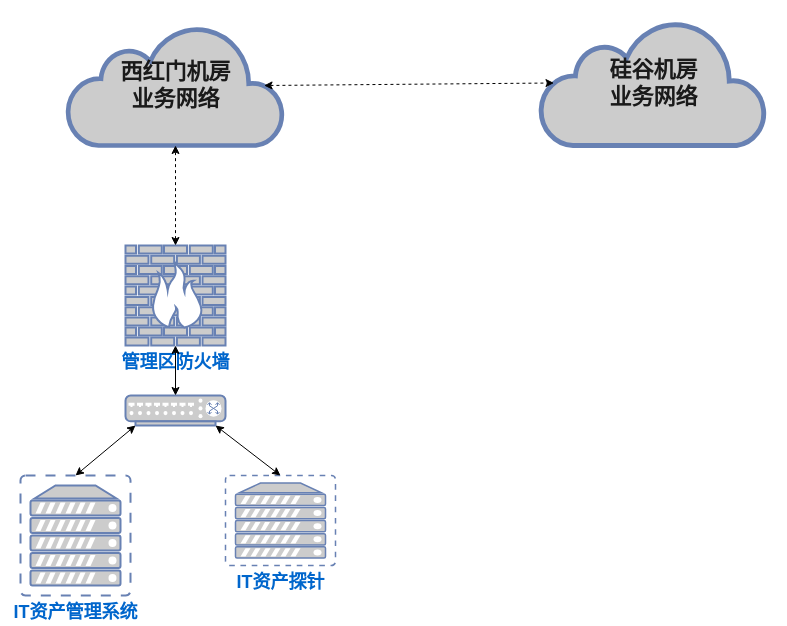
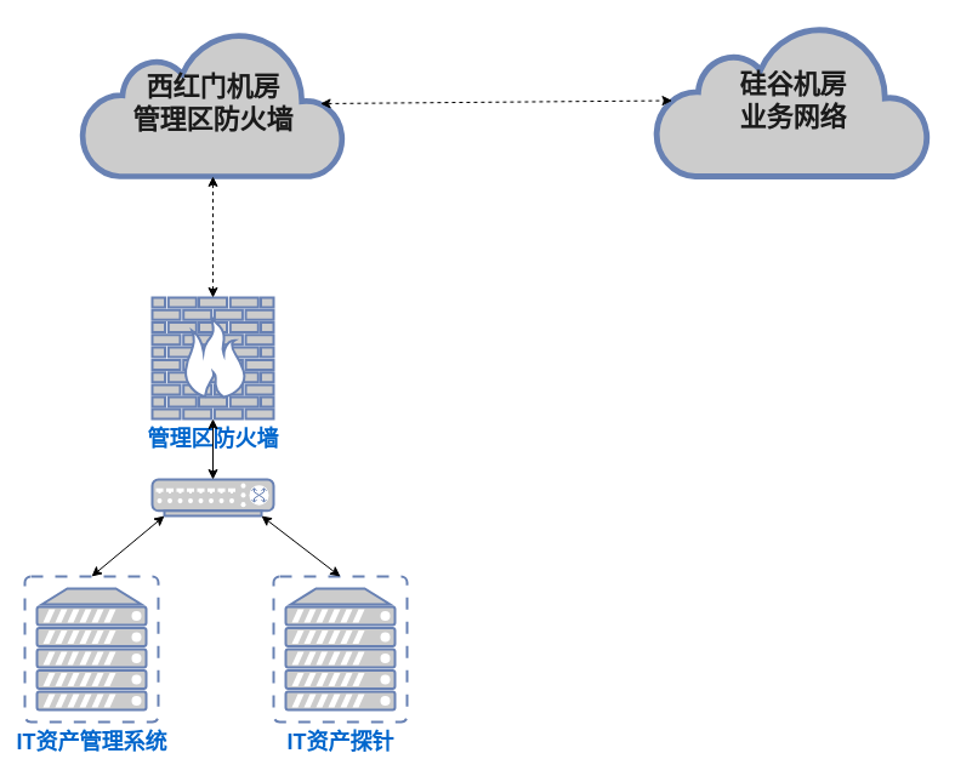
  <mxCell id="0" />
  <mxCell id="1" parent="0" />
- <mxCell id="2" value="&lt;b&gt;&lt;font style=&quot;font-size: 22px&quot; color=&quot;#1a1a1a&quot;&gt;西红门机房&lt;br&gt;业务网络&lt;/font&gt;&lt;/b&gt;" style="html=1;outlineConnect=0;fillColor=#CCCCCC;strokeColor=#6881B3;gradientColor=none;gradientDirection=north;strokeWidth=2;shape=mxgraph.networks.cloud;fontColor=#ffffff;" vertex="1" parent="1"><mxGeometry x="67" y="25" width="216" height="120" as="geometry" /></mxCell>
+ <mxCell id="2" value="&lt;b&gt;&lt;font style=&quot;font-size: 22px&quot; color=&quot;#1a1a1a&quot;&gt;西红门机房&lt;br&gt;管理区防火墙&lt;/font&gt;&lt;/b&gt;" style="html=1;outlineConnect=0;fillColor=#CCCCCC;strokeColor=#6881B3;gradientColor=none;gradientDirection=north;strokeWidth=2;shape=mxgraph.networks.cloud;fontColor=#ffffff;" vertex="1" parent="1"><mxGeometry x="67" y="25" width="216" height="120" as="geometry" /></mxCell>
  <mxCell id="3" value="&lt;font size=&quot;1&quot; color=&quot;#1a1a1a&quot;&gt;&lt;b style=&quot;font-size: 22px&quot;&gt;硅谷机房&lt;br&gt;业务网络&lt;/b&gt;&lt;/font&gt;" style="html=1;outlineConnect=0;fillColor=#CCCCCC;strokeColor=#6881B3;gradientColor=none;gradientDirection=north;strokeWidth=2;shape=mxgraph.networks.cloud;fontColor=#ffffff;" vertex="1" parent="1"><mxGeometry x="540" y="20" width="225" height="125" as="geometry" /></mxCell>
  <mxCell id="4" value="&lt;font style=&quot;font-size: 18px&quot;&gt;&lt;b&gt;管理区防火墙&lt;/b&gt;&lt;/font&gt;" style="fontColor=#0066CC;verticalAlign=top;verticalLabelPosition=bottom;labelPosition=center;align=center;html=1;outlineConnect=0;fillColor=#CCCCCC;strokeColor=#6881B3;gradientColor=none;gradientDirection=north;strokeWidth=2;shape=mxgraph.networks.firewall;" vertex="1" parent="1"><mxGeometry x="125" y="245" width="100" height="100" as="geometry" /></mxCell>
  <mxCell id="5" value="" style="fontColor=#0066CC;verticalAlign=top;verticalLabelPosition=bottom;labelPosition=center;align=center;html=1;outlineConnect=0;fillColor=#CCCCCC;strokeColor=#6881B3;gradientColor=none;gradientDirection=north;strokeWidth=2;shape=mxgraph.networks.switch;" vertex="1" parent="1"><mxGeometry x="125" y="395" width="100" height="30" as="geometry" /></mxCell>
  <mxCell id="6" value="&lt;b&gt;&lt;font style=&quot;font-size: 18px&quot;&gt;IT资产管理系统&lt;/font&gt;&lt;/b&gt;" style="fontColor=#0066CC;verticalAlign=top;verticalLabelPosition=bottom;labelPosition=center;align=center;html=1;outlineConnect=0;fillColor=#CCCCCC;strokeColor=#6881B3;gradientColor=none;gradientDirection=north;strokeWidth=2;shape=mxgraph.networks.virtual_server;" vertex="1" parent="1"><mxGeometry x="20" y="475" width="110" height="120" as="geometry" /></mxCell>
- <mxCell id="7" value="&lt;font style=&quot;font-size: 18px&quot;&gt;&lt;b&gt;IT资产探针&lt;/b&gt;&lt;/font&gt;" style="fontColor=#0066CC;verticalAlign=top;verticalLabelPosition=bottom;labelPosition=center;align=center;html=1;outlineConnect=0;fillColor=#CCCCCC;strokeColor=#6881B3;gradientColor=none;gradientDirection=north;strokeWidth=2;shape=mxgraph.networks.virtual_server;" vertex="1" parent="1"><mxGeometry x="225" y="475" width="110" height="90" as="geometry" /></mxCell>
+ <mxCell id="7" value="&lt;font style=&quot;font-size: 18px&quot;&gt;&lt;b&gt;IT资产探针&lt;/b&gt;&lt;/font&gt;" style="fontColor=#0066CC;verticalAlign=top;verticalLabelPosition=bottom;labelPosition=center;align=center;html=1;outlineConnect=0;fillColor=#CCCCCC;strokeColor=#6881B3;gradientColor=none;gradientDirection=north;strokeWidth=2;shape=mxgraph.networks.virtual_server;" vertex="1" parent="1"><mxGeometry x="225" y="475" width="110" height="120" as="geometry" /></mxCell>
  <mxCell id="8" value="" style="endArrow=classic;startArrow=classic;html=1;rounded=0;strokeColor=default;exitX=0.5;exitY=1;exitDx=0;exitDy=0;exitPerimeter=0;entryX=0.5;entryY=0;entryDx=0;entryDy=0;entryPerimeter=0;" edge="1" parent="1" source="4" target="5"><mxGeometry width="50" height="50" relative="1" as="geometry"><mxPoint x="290" y="215" as="sourcePoint" /><mxPoint x="340" y="165" as="targetPoint" /></mxGeometry></mxCell>
  <mxCell id="9" value="" style="endArrow=classic;startArrow=classic;html=1;rounded=0;strokeColor=default;exitX=0.5;exitY=0;exitDx=0;exitDy=0;exitPerimeter=0;dashed=1;" edge="1" parent="1" source="4" target="2"><mxGeometry width="50" height="50" relative="1" as="geometry"><mxPoint x="290" y="215" as="sourcePoint" /><mxPoint x="340" y="165" as="targetPoint" /></mxGeometry></mxCell>
  <mxCell id="10" value="" style="endArrow=classic;startArrow=classic;html=1;rounded=0;strokeColor=default;exitX=0.1;exitY=1;exitDx=0;exitDy=0;exitPerimeter=0;entryX=0.5;entryY=0;entryDx=0;entryDy=0;entryPerimeter=0;" edge="1" parent="1" source="5" target="6"><mxGeometry width="50" height="50" relative="1" as="geometry"><mxPoint x="290" y="215" as="sourcePoint" /><mxPoint x="340" y="165" as="targetPoint" /></mxGeometry></mxCell>
  <mxCell id="11" value="" style="endArrow=classic;startArrow=classic;html=1;rounded=0;strokeColor=default;exitX=0.9;exitY=1;exitDx=0;exitDy=0;exitPerimeter=0;entryX=0.5;entryY=0;entryDx=0;entryDy=0;entryPerimeter=0;" edge="1" parent="1" source="5" target="7"><mxGeometry width="50" height="50" relative="1" as="geometry"><mxPoint x="290" y="215" as="sourcePoint" /><mxPoint x="340" y="165" as="targetPoint" /></mxGeometry></mxCell>
  <mxCell id="12" value="" style="endArrow=classic;startArrow=classic;html=1;rounded=0;strokeColor=default;exitX=0.91;exitY=0.5;exitDx=0;exitDy=0;exitPerimeter=0;entryX=0.06;entryY=0.5;entryDx=0;entryDy=0;entryPerimeter=0;dashed=1;" edge="1" parent="1" source="2" target="3"><mxGeometry width="50" height="50" relative="1" as="geometry"><mxPoint x="350" y="105" as="sourcePoint" /><mxPoint x="400" y="55" as="targetPoint" /></mxGeometry></mxCell>
